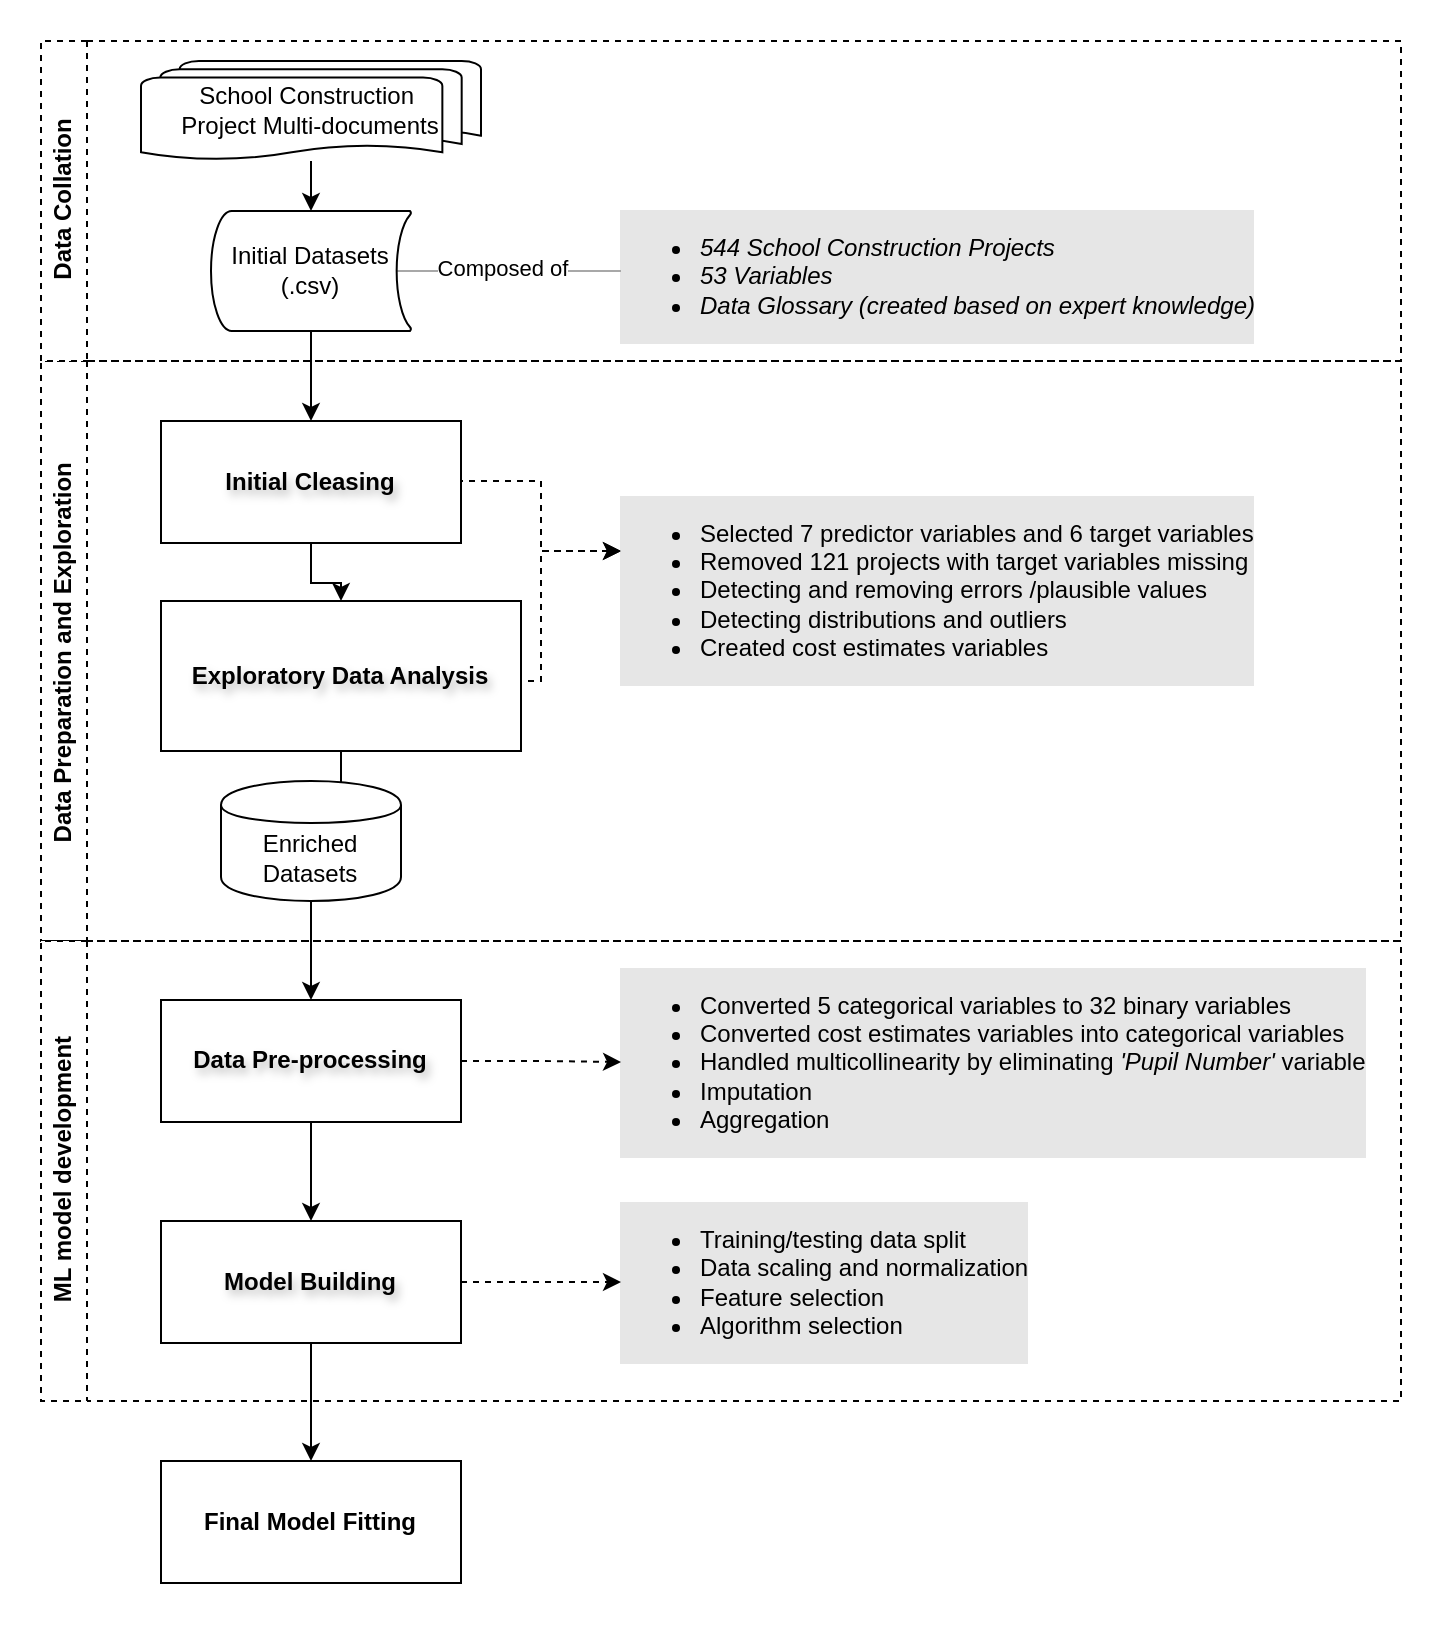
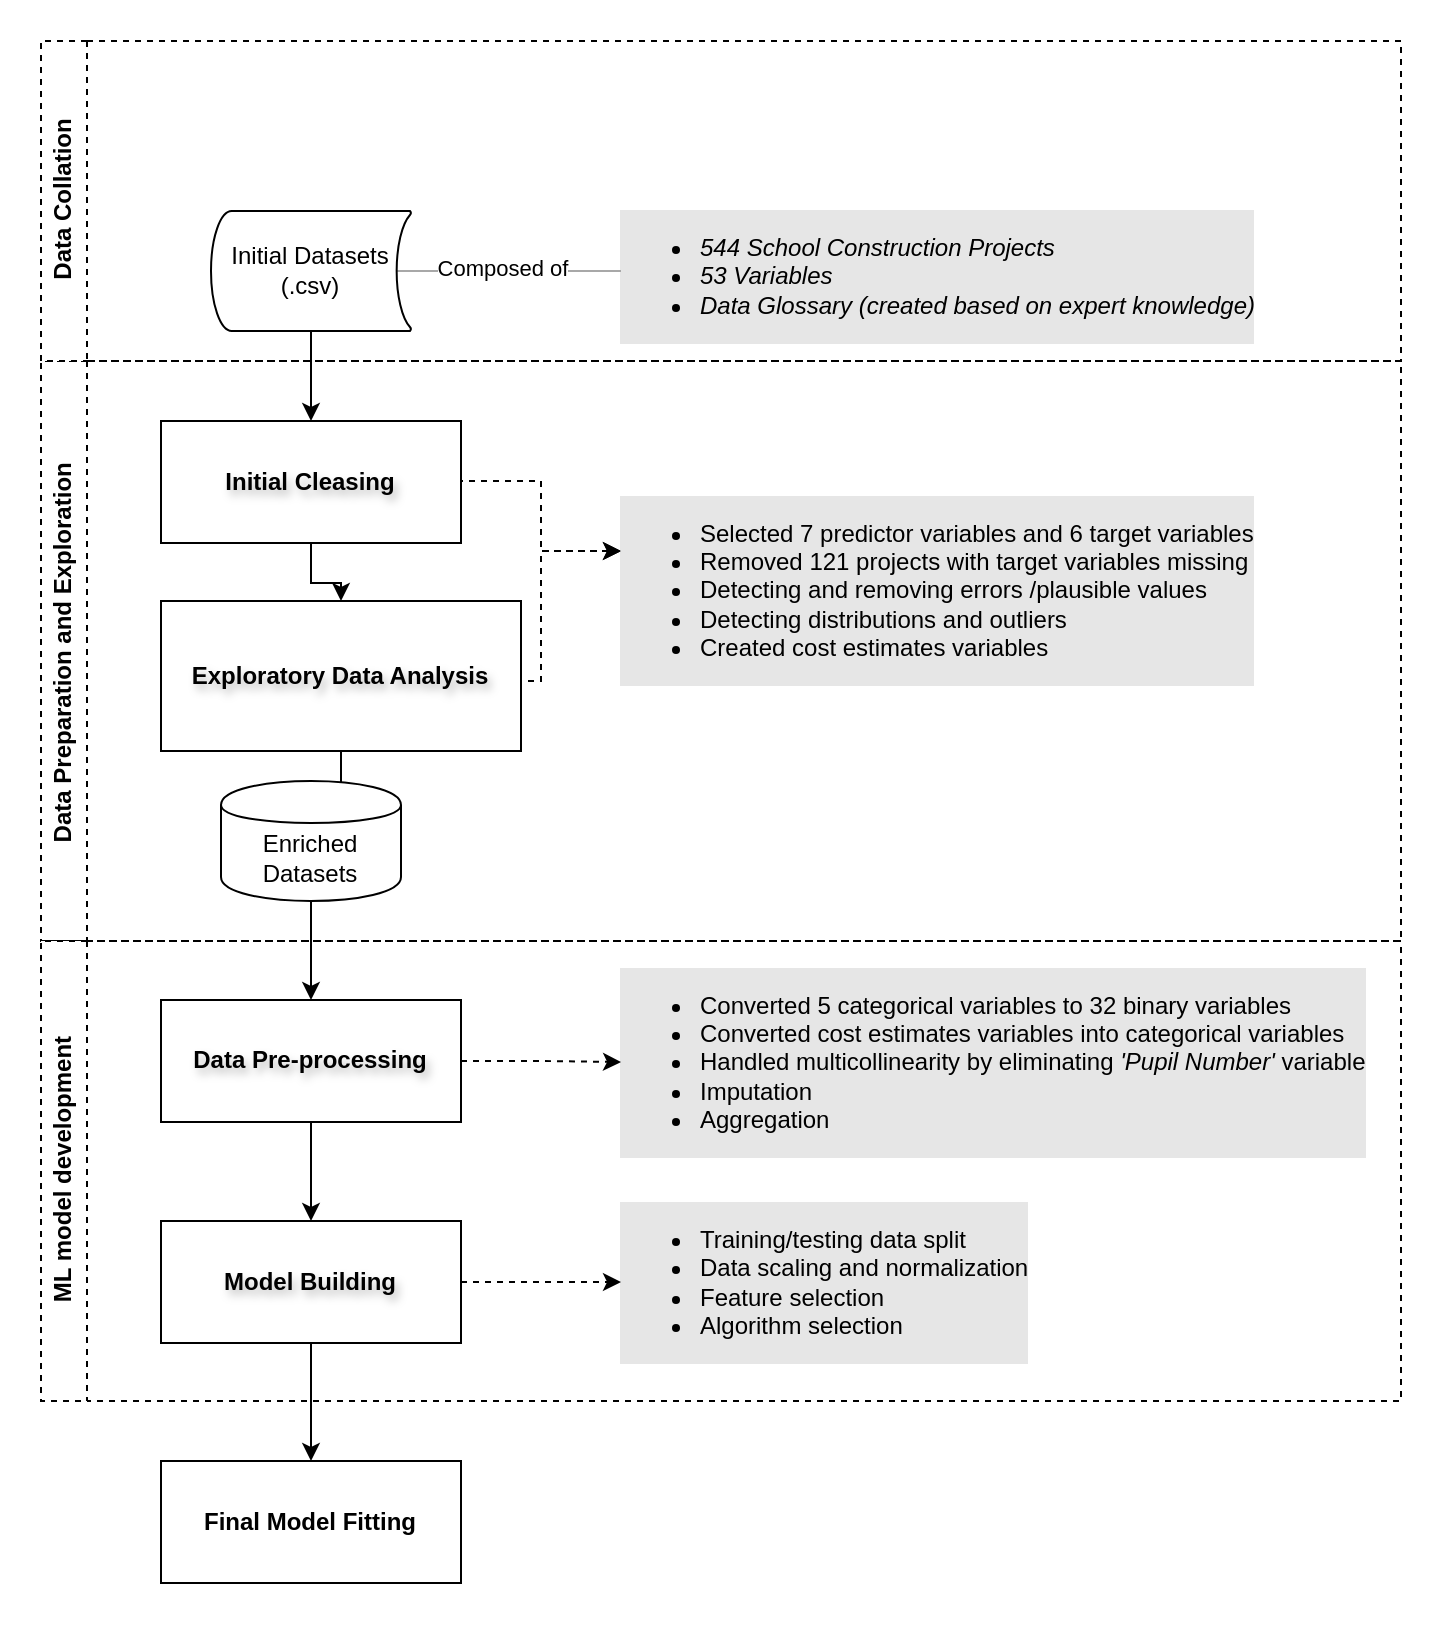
  <mxCell id="0" />
  <mxCell id="1" parent="0" />
  <mxCell id="2" value="" style="edgeStyle=orthogonalEdgeStyle;rounded=0;orthogonalLoop=1;jettySize=auto;html=1;" edge="1" parent="1" source="8" target="21"><mxGeometry relative="1" as="geometry" /></mxCell>
  <mxCell id="3" value="&lt;blockquote style=&quot;margin: 0px 0px 0px 40px; border: none; padding: 0px; font-size: 12px;&quot;&gt;&lt;/blockquote&gt;&lt;ul style=&quot;font-size: 12px;&quot;&gt;&lt;li style=&quot;font-size: 12px;&quot;&gt;&lt;i&gt;544 School Construction Projects&lt;/i&gt;&lt;/li&gt;&lt;li style=&quot;font-size: 12px;&quot;&gt;&lt;i&gt;53 Variables&amp;nbsp;&lt;/i&gt;&lt;/li&gt;&lt;li style=&quot;font-size: 12px;&quot;&gt;&lt;i&gt;Data Glossary (created based on expert knowledge)&lt;/i&gt;&lt;/li&gt;&lt;/ul&gt;&lt;blockquote style=&quot;margin: 0px 0px 0px 40px; border: none; padding: 0px; font-size: 12px;&quot;&gt;&lt;/blockquote&gt;&lt;blockquote style=&quot;margin: 0px 0px 0px 40px; border: none; padding: 0px; font-size: 12px;&quot;&gt;&lt;/blockquote&gt;&lt;blockquote style=&quot;margin: 0px 0px 0px 40px; border: none; padding: 0px; font-size: 12px;&quot;&gt;&lt;/blockquote&gt;" style="text;html=1;align=left;verticalAlign=top;resizable=0;points=[];autosize=1;labelBackgroundColor=#E6E6E6;labelBorderColor=none;spacingTop=0;spacingLeft=0;spacingRight=2;flipV=1;flipH=1;imageWidth=17;imageHeight=20;imageAspect=0;fontSize=12;spacing=0;" vertex="1" parent="1"><mxGeometry x="310" y="100" width="330" height="70" as="geometry" /></mxCell>
  <mxCell id="4" value="" style="endArrow=none;html=1;rounded=0;entryX=0.93;entryY=0.5;entryDx=0;entryDy=0;entryPerimeter=0;strokeColor=#a8a8a8;" edge="1" parent="1" source="3" target="17"><mxGeometry width="50" height="50" relative="1" as="geometry"><mxPoint x="-60" y="340" as="sourcePoint" /><mxPoint x="-10" y="290" as="targetPoint" /></mxGeometry></mxCell>
  <mxCell id="5" value="Composed of" style="edgeLabel;html=1;align=center;verticalAlign=middle;resizable=0;points=[];" vertex="1" connectable="0" parent="4"><mxGeometry x="0.08" y="-2" relative="1" as="geometry"><mxPoint as="offset" /></mxGeometry></mxCell>
  <mxCell id="6" value="" style="edgeStyle=orthogonalEdgeStyle;rounded=0;orthogonalLoop=1;jettySize=auto;html=1;dashed=1;" edge="1" parent="1" target="10"><mxGeometry relative="1" as="geometry"><mxPoint x="210" y="240" as="sourcePoint" /><Array as="points"><mxPoint x="270" y="240" /><mxPoint x="270" y="275" /></Array></mxGeometry></mxCell>
  <mxCell id="7" value="" style="edgeStyle=orthogonalEdgeStyle;rounded=0;orthogonalLoop=1;jettySize=auto;html=1;" edge="1" parent="1" source="12" target="8"><mxGeometry relative="1" as="geometry" /></mxCell>
  <mxCell id="8" value="Enriched Datasets" style="shape=cylinder;whiteSpace=wrap;html=1;boundedLbl=1;backgroundOutline=1;" vertex="1" parent="1"><mxGeometry x="110" y="390" width="90" height="60" as="geometry" /></mxCell>
  <mxCell id="9" value="&lt;span style=&quot;text-wrap: nowrap;&quot;&gt;Data Preparation and Exploration&amp;nbsp;&lt;/span&gt;" style="swimlane;horizontal=0;whiteSpace=wrap;html=1;dashed=1;" vertex="1" parent="1"><mxGeometry x="20" y="180" width="680" height="290" as="geometry" /></mxCell>
  <mxCell id="10" value="&lt;ul style=&quot;&quot;&gt;&lt;li style=&quot;&quot;&gt;Selected 7 predictor variables and 6 target variables&lt;br&gt;&lt;/li&gt;&lt;li style=&quot;&quot;&gt;&lt;p style=&quot;margin-top: 0pt; margin-bottom: 0pt; margin-left: 0in; direction: ltr; unicode-bidi: embed; word-break: normal;&quot;&gt;&lt;font style=&quot;font-size: 12px;&quot;&gt;&lt;font face=&quot;Helvetica&quot;&gt;Removed 121 projects with target&amp;nbsp;variables missing&lt;/font&gt;&lt;span style=&quot;font-family: Calibri;&quot;&gt;&amp;nbsp;&lt;/span&gt;&lt;/font&gt;&lt;/p&gt;&lt;/li&gt;&lt;li style=&quot;&quot;&gt;&lt;font style=&quot;font-size: 12px;&quot;&gt;Detecting and removing errors /plausible values&lt;/font&gt;&lt;/li&gt;&lt;li style=&quot;&quot;&gt;&lt;font style=&quot;font-size: 12px;&quot;&gt;Detecting distributions and&amp;nbsp;outliers&lt;/font&gt;&lt;/li&gt;&lt;li style=&quot;&quot;&gt;&lt;font face=&quot;Helvetica&quot; style=&quot;font-size: 12px;&quot;&gt;Created cost estimates variables&amp;nbsp;&lt;/font&gt;&lt;br&gt;&lt;/li&gt;&lt;/ul&gt;" style="text;html=1;align=left;verticalAlign=middle;resizable=0;points=[];autosize=1;strokeColor=none;fillColor=none;labelBackgroundColor=#E6E6E6;spacingRight=2;spacingLeft=0;fontSize=12;spacing=0;" vertex="1" parent="9"><mxGeometry x="290" y="60" width="330" height="110" as="geometry" /></mxCell>
  <mxCell id="11" value="Initial Cleasing" style="rounded=0;whiteSpace=wrap;html=1;fontStyle=1;textShadow=1;labelBorderColor=none;labelBackgroundColor=none;" vertex="1" parent="9"><mxGeometry x="60" y="30" width="150" height="61" as="geometry" /></mxCell>
  <mxCell id="12" value="Exploratory Data Analysis" style="whiteSpace=wrap;html=1;fontStyle=1;textShadow=1;" vertex="1" parent="9"><mxGeometry x="60" y="120" width="180" height="75" as="geometry" /></mxCell>
  <mxCell id="13" value="" style="edgeStyle=orthogonalEdgeStyle;rounded=0;orthogonalLoop=1;jettySize=auto;html=1;dashed=1;exitX=1;exitY=0.5;exitDx=0;exitDy=0;" edge="1" parent="9" source="12" target="10"><mxGeometry relative="1" as="geometry"><Array as="points"><mxPoint x="250" y="160" /><mxPoint x="250" y="95" /></Array></mxGeometry></mxCell>
  <mxCell id="14" value="" style="edgeStyle=orthogonalEdgeStyle;rounded=0;orthogonalLoop=1;jettySize=auto;html=1;exitX=0.5;exitY=1;exitDx=0;exitDy=0;" edge="1" parent="9" source="11" target="12"><mxGeometry relative="1" as="geometry"><mxPoint x="30" y="110" as="sourcePoint" /></mxGeometry></mxCell>
- <mxCell id="15" value="School Construction&amp;nbsp;&lt;div&gt;Project Multi-documents&lt;/div&gt;" style="strokeWidth=1;html=1;shape=mxgraph.flowchart.multi-document;whiteSpace=wrap;" vertex="1" parent="1"><mxGeometry x="70" y="30" width="170" height="50" as="geometry" /></mxCell>
- <mxCell id="16" value="" style="edgeStyle=orthogonalEdgeStyle;rounded=0;orthogonalLoop=1;jettySize=auto;html=1;" edge="1" parent="1" source="15" target="17"><mxGeometry relative="1" as="geometry" /></mxCell>
  <mxCell id="17" value="Initial Datasets&lt;br style=&quot;border-color: var(--border-color);&quot;&gt;(.csv)" style="strokeWidth=1;html=1;shape=mxgraph.flowchart.stored_data;whiteSpace=wrap;" vertex="1" parent="1"><mxGeometry x="105" y="105" width="100" height="60" as="geometry" /></mxCell>
  <mxCell id="18" value="" style="edgeStyle=orthogonalEdgeStyle;rounded=0;orthogonalLoop=1;jettySize=auto;html=1;entryX=0.5;entryY=0;entryDx=0;entryDy=0;exitX=0.5;exitY=1;exitDx=0;exitDy=0;exitPerimeter=0;" edge="1" parent="1" source="17" target="11"><mxGeometry relative="1" as="geometry"><mxPoint x="-185" y="300" as="targetPoint" /></mxGeometry></mxCell>
  <mxCell id="19" value="&lt;span style=&quot;text-wrap: nowrap;&quot;&gt;Data Collation&lt;/span&gt;" style="swimlane;horizontal=0;whiteSpace=wrap;html=1;dashed=1;" vertex="1" parent="1"><mxGeometry x="20" y="20" width="680" height="160" as="geometry" /></mxCell>
  <mxCell id="20" value="&lt;span style=&quot;text-wrap: nowrap;&quot;&gt;ML model development&lt;/span&gt;" style="swimlane;horizontal=0;whiteSpace=wrap;html=1;dashed=1;" vertex="1" parent="1"><mxGeometry x="20" y="470" width="680" height="230" as="geometry" /></mxCell>
  <mxCell id="21" value="Data Pre-processing" style="whiteSpace=wrap;html=1;fontStyle=1;textShadow=1;" vertex="1" parent="20"><mxGeometry x="60" y="29.5" width="150" height="61" as="geometry" /></mxCell>
  <mxCell id="22" value="&lt;ul style=&quot;&quot;&gt;&lt;li style=&quot;&quot;&gt;&lt;font face=&quot;Helvetica&quot;&gt;&lt;font style=&quot;font-size: 12px;&quot;&gt;Converted 5 categorical variables to 32 binary variables&lt;/font&gt;&lt;/font&gt;&lt;/li&gt;&lt;li style=&quot;&quot;&gt;&lt;font face=&quot;Helvetica&quot;&gt;Converted cost estimates variables into categorical variables&amp;nbsp;&lt;/font&gt;&lt;/li&gt;&lt;li style=&quot;font-size: 12px;&quot;&gt;Handled multicollinearity by eliminating &lt;i&gt;'Pupil Number'&lt;/i&gt; variable&lt;/li&gt;&lt;li style=&quot;font-size: 12px;&quot;&gt;Imputation&amp;nbsp;&lt;/li&gt;&lt;li style=&quot;font-size: 12px;&quot;&gt;Aggregation&lt;/li&gt;&lt;/ul&gt;" style="text;html=1;align=left;verticalAlign=middle;resizable=0;points=[];autosize=1;strokeColor=none;fillColor=none;labelBackgroundColor=#E6E6E6;spacingRight=2;spacingLeft=0;fontSize=12;spacing=0;" vertex="1" parent="20"><mxGeometry x="290" y="5.5" width="390" height="110" as="geometry" /></mxCell>
  <mxCell id="23" value="" style="edgeStyle=orthogonalEdgeStyle;rounded=0;orthogonalLoop=1;jettySize=auto;html=1;dashed=1;" edge="1" parent="20" source="21" target="22"><mxGeometry relative="1" as="geometry" /></mxCell>
  <mxCell id="24" value="Model Building" style="whiteSpace=wrap;html=1;fontStyle=1;textShadow=1;" vertex="1" parent="20"><mxGeometry x="60" y="140" width="150" height="61" as="geometry" /></mxCell>
  <mxCell id="25" value="" style="edgeStyle=orthogonalEdgeStyle;rounded=0;orthogonalLoop=1;jettySize=auto;html=1;" edge="1" parent="20" source="21" target="24"><mxGeometry relative="1" as="geometry" /></mxCell>
  <mxCell id="26" value="&lt;ul style=&quot;font-size: 12px;&quot;&gt;&lt;li style=&quot;font-size: 12px;&quot;&gt;&lt;span style=&quot;font-size: 12px;&quot;&gt;Training/testing data split&lt;/span&gt;&lt;/li&gt;&lt;li&gt;Data scaling and normalization&lt;/li&gt;&lt;li style=&quot;font-size: 12px;&quot;&gt;Feature selection&lt;/li&gt;&lt;li style=&quot;font-size: 12px;&quot;&gt;Algorithm selection&lt;/li&gt;&lt;/ul&gt;" style="text;html=1;align=left;verticalAlign=middle;resizable=0;points=[];autosize=1;strokeColor=none;fillColor=none;labelBackgroundColor=#E6E6E6;spacingRight=2;spacingLeft=0;fontSize=12;spacing=0;" vertex="1" parent="20"><mxGeometry x="290" y="125.5" width="220" height="90" as="geometry" /></mxCell>
  <mxCell id="27" value="" style="edgeStyle=orthogonalEdgeStyle;rounded=0;orthogonalLoop=1;jettySize=auto;html=1;dashed=1;" edge="1" parent="20" source="24" target="26"><mxGeometry relative="1" as="geometry" /></mxCell>
  <mxCell id="28" value="Final Model Fitting" style="whiteSpace=wrap;html=1;fontStyle=1;" vertex="1" parent="1"><mxGeometry x="80" y="730" width="150" height="61" as="geometry" /></mxCell>
  <mxCell id="29" value="" style="edgeStyle=orthogonalEdgeStyle;rounded=0;orthogonalLoop=1;jettySize=auto;html=1;" edge="1" parent="1" source="24" target="28"><mxGeometry relative="1" as="geometry" /></mxCell>
